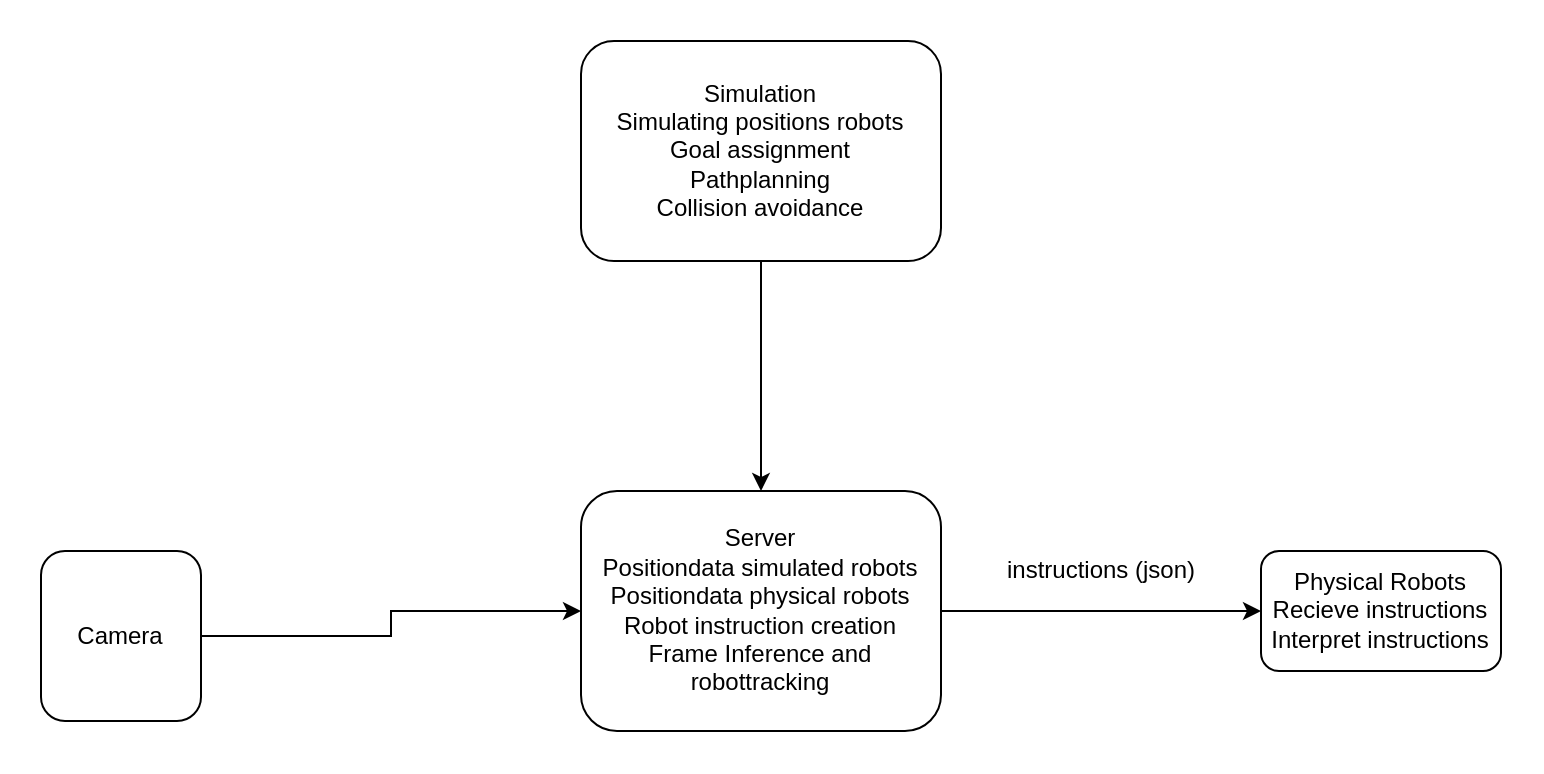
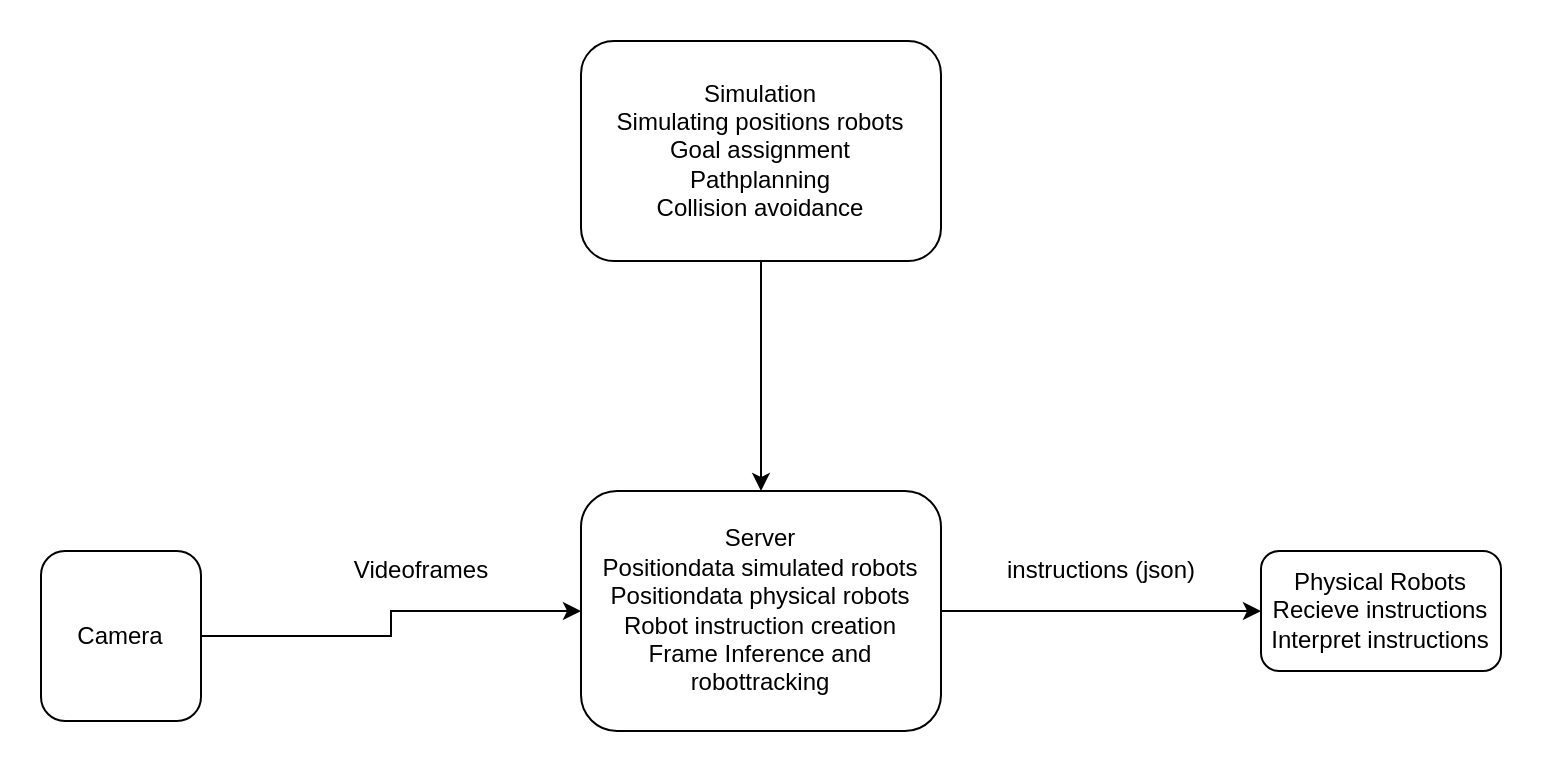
  <mxCell id="0" />
  <mxCell id="1" parent="0" />
  <mxCell id="2" style="edgeStyle=orthogonalEdgeStyle;rounded=0;orthogonalLoop=1;jettySize=auto;html=1;exitX=1;exitY=0.5;exitDx=0;exitDy=0;entryX=0;entryY=0.5;entryDx=0;entryDy=0;" edge="1" parent="1" source="3" target="4"><mxGeometry relative="1" as="geometry" /></mxCell>
  <mxCell id="3" value="Server&lt;br&gt;Positiondata simulated robots&lt;br&gt;Positiondata physical robots&lt;br&gt;Robot instruction creation&lt;br&gt;Frame Inference and robottracking" style="rounded=1;whiteSpace=wrap;html=1;" vertex="1" parent="1"><mxGeometry x="290" y="245" width="180" height="120" as="geometry" /></mxCell>
  <mxCell id="4" value="Physical Robots&lt;br&gt;Recieve instructions&lt;br&gt;Interpret instructions" style="rounded=1;whiteSpace=wrap;html=1;" vertex="1" parent="1"><mxGeometry x="630" y="275" width="120" height="60" as="geometry" /></mxCell>
  <mxCell id="5" style="edgeStyle=orthogonalEdgeStyle;rounded=0;orthogonalLoop=1;jettySize=auto;html=1;exitX=1;exitY=0.5;exitDx=0;exitDy=0;entryX=0;entryY=0.5;entryDx=0;entryDy=0;" edge="1" parent="1" source="6" target="3"><mxGeometry relative="1" as="geometry" /></mxCell>
  <mxCell id="6" value="Camera" style="rounded=1;whiteSpace=wrap;html=1;" vertex="1" parent="1"><mxGeometry x="20" y="275" width="80" height="85" as="geometry" /></mxCell>
  <mxCell id="7" style="edgeStyle=orthogonalEdgeStyle;rounded=0;orthogonalLoop=1;jettySize=auto;html=1;exitX=0.5;exitY=1;exitDx=0;exitDy=0;entryX=0.5;entryY=0;entryDx=0;entryDy=0;" edge="1" parent="1" source="8" target="3"><mxGeometry relative="1" as="geometry" /></mxCell>
  <mxCell id="8" value="Simulation&lt;br&gt;Simulating positions robots&lt;br&gt;Goal assignment&lt;br&gt;Pathplanning&lt;br&gt;Collision avoidance" style="rounded=1;whiteSpace=wrap;html=1;" vertex="1" parent="1"><mxGeometry x="290" y="20" width="180" height="110" as="geometry" /></mxCell>
+ <mxCell id="9" value="Videoframes" style="text;html=1;align=center;verticalAlign=middle;resizable=0;points=[];autosize=1;strokeColor=none;" vertex="1" parent="1"><mxGeometry x="170" y="275" width="80" height="20" as="geometry" /></mxCell>
  <mxCell id="10" value="instructions (json)" style="text;html=1;align=center;verticalAlign=middle;resizable=0;points=[];autosize=1;strokeColor=none;" vertex="1" parent="1"><mxGeometry x="495" y="275" width="110" height="20" as="geometry" /></mxCell>
